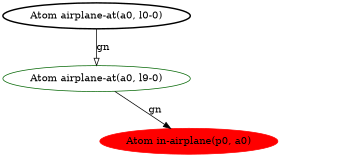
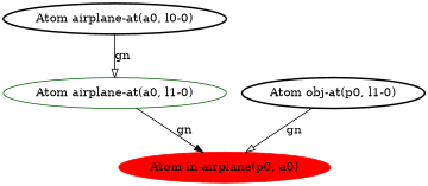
  digraph {
    node [color=black style=bold]
    edge [arrowhead=onormal]
    n1 [color=red label="Atom in-airplane(p0, a0)" style=filled]
    n2 [label="Atom airplane-at(a0, l0-0)"]
-   n3 [color=darkgreen label="Atom airplane-at(a0, l9-0)" style=""]
+   n3 [color=darkgreen label="Atom airplane-at(a0, l1-0)" style=""]
+   n4 [label="Atom obj-at(p0, l1-0)"]
    n2 -> n3 [label=gn]
    n3 -> n1 [arrowhead=normal label=gn]
+   n4 -> n1 [label=gn]
  }
